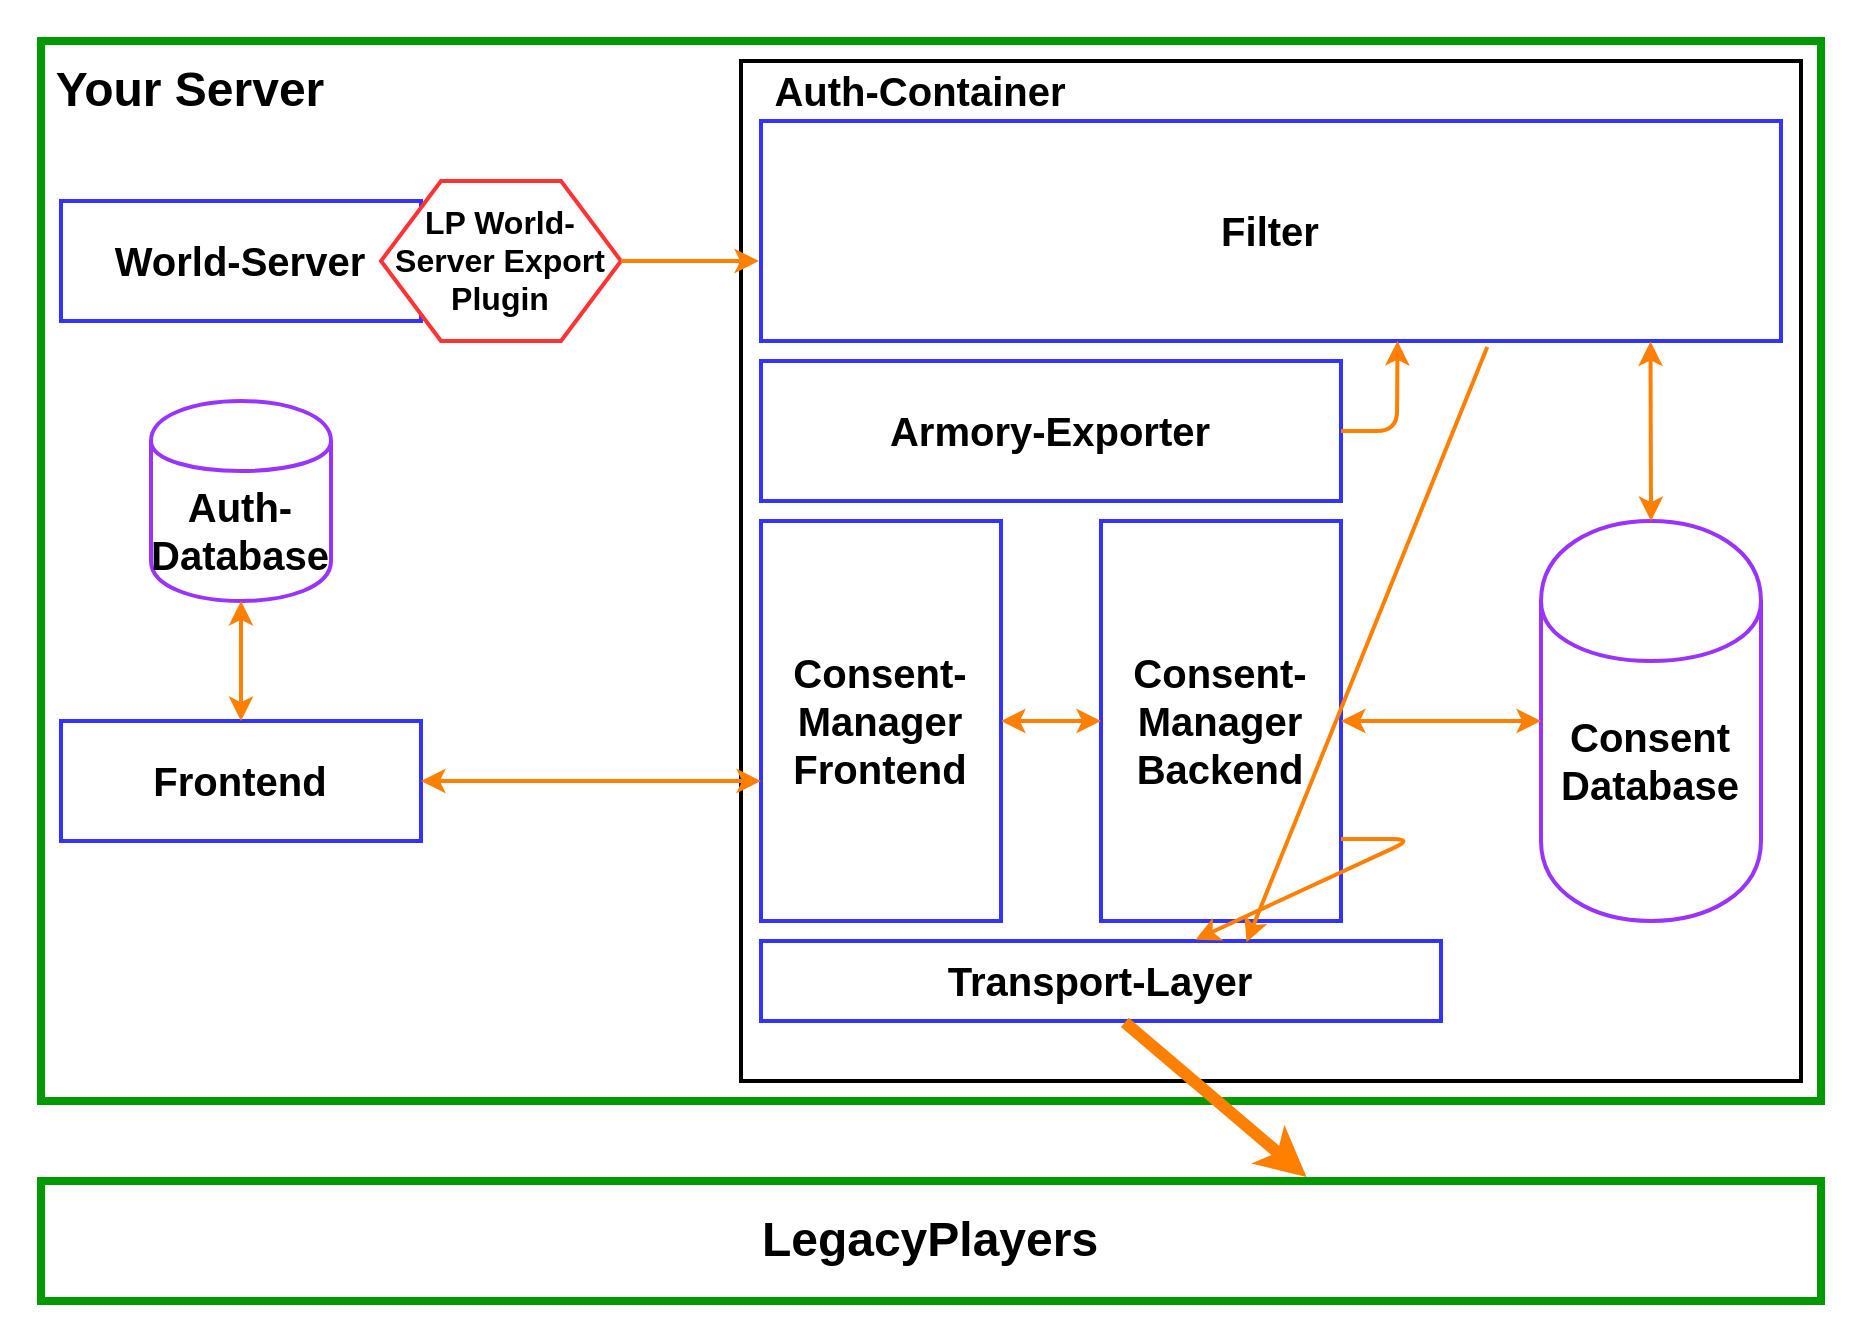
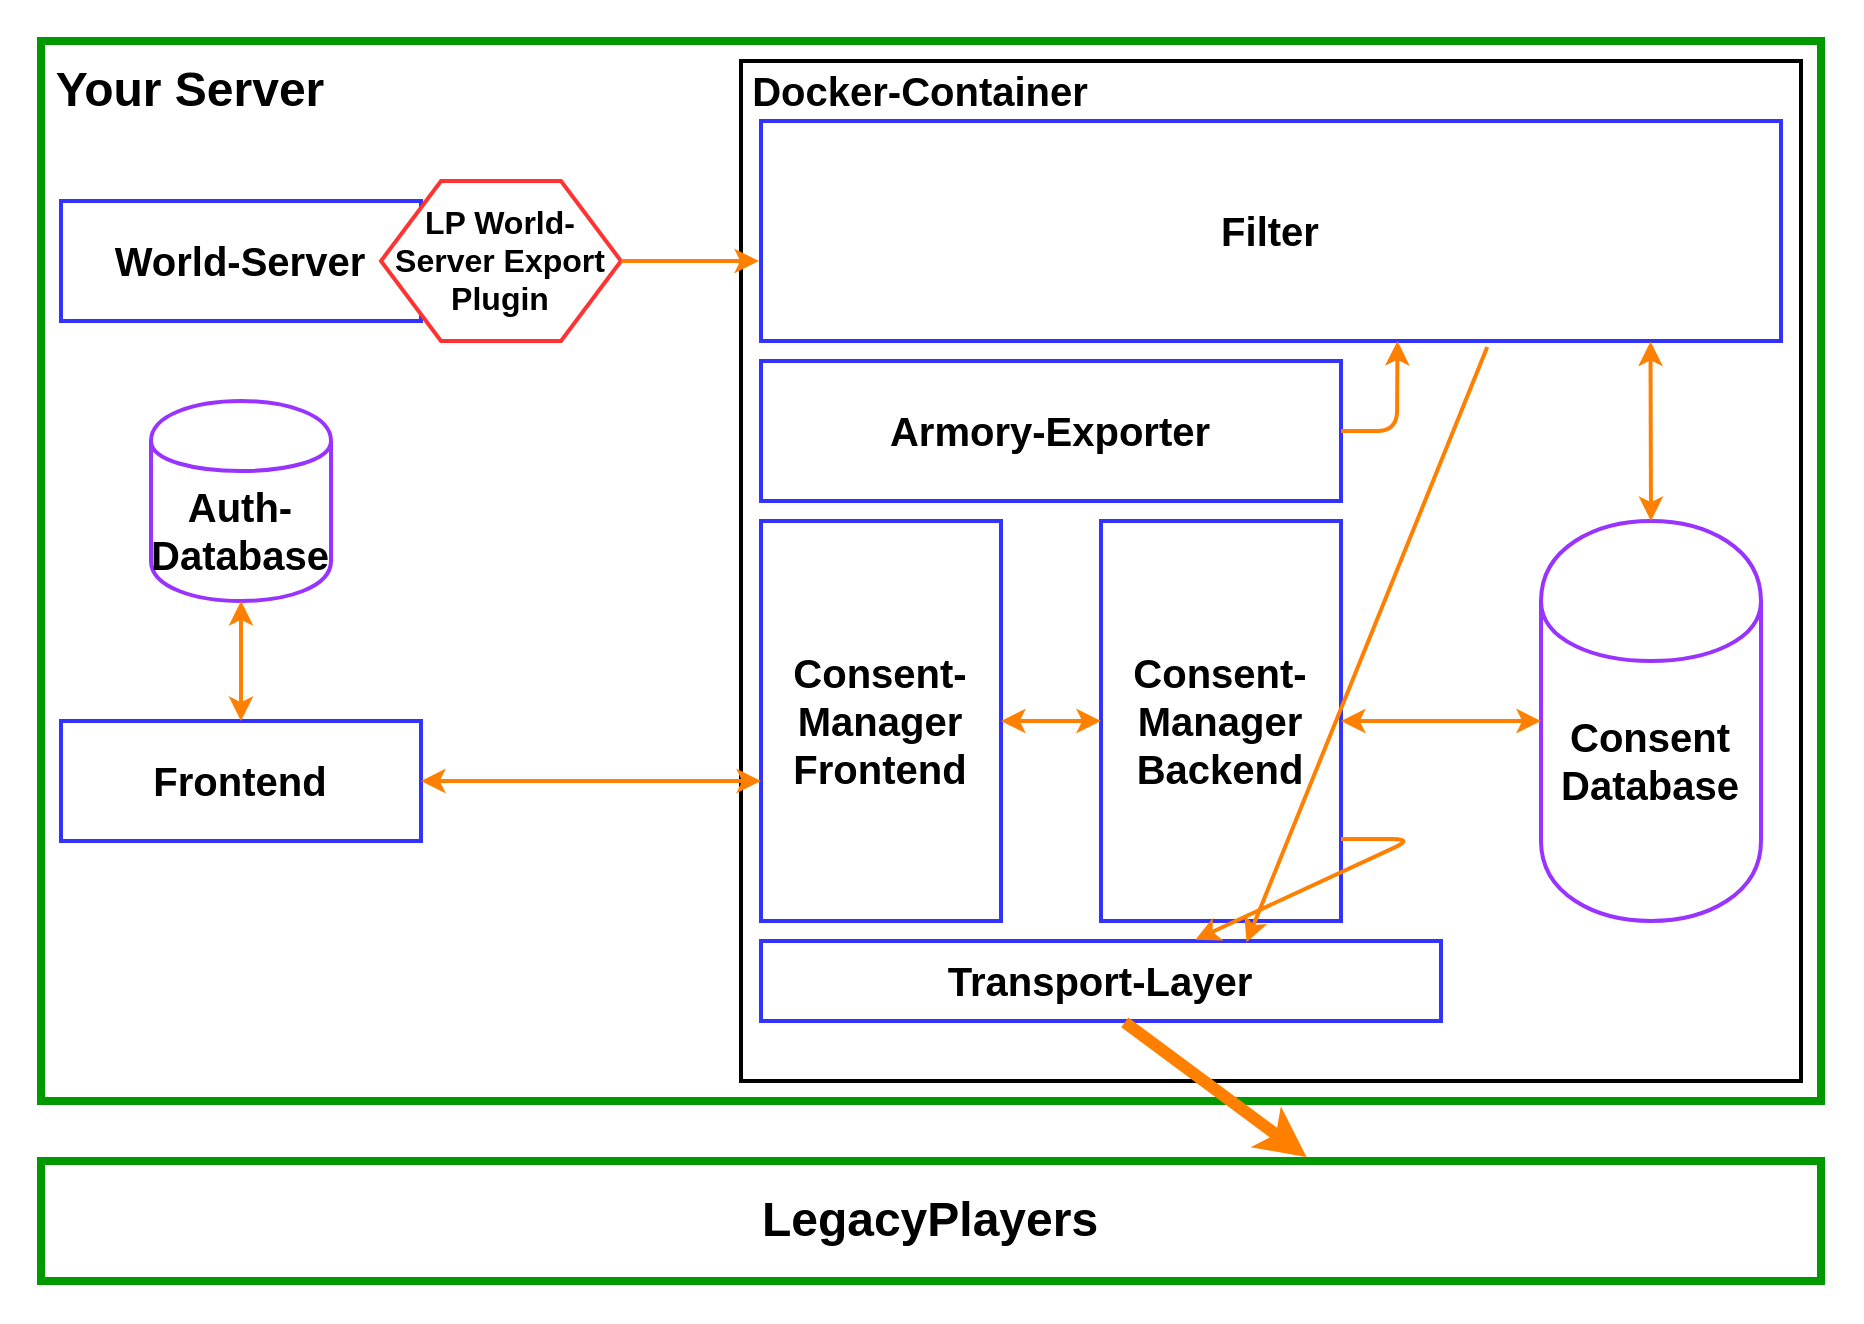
  <mxCell id="0" />
  <mxCell id="1" parent="0" />
  <mxCell id="2" value="" style="rounded=0;whiteSpace=wrap;html=1;strokeColor=#009900;strokeWidth=4;fillColor=#ffffff;" vertex="1" parent="1"><mxGeometry x="20" y="20" width="890" height="530" as="geometry" /></mxCell>
  <mxCell id="3" value="&lt;b&gt;&lt;font style=&quot;font-size: 20px&quot;&gt;World-Server&lt;/font&gt;&lt;/b&gt;" style="rounded=0;whiteSpace=wrap;html=1;strokeColor=#3333FF;strokeWidth=2;" vertex="1" parent="1"><mxGeometry x="30" y="100" width="180" height="60" as="geometry" /></mxCell>
  <mxCell id="4" value="&lt;font style=&quot;font-size: 16px&quot;&gt;&lt;b&gt;LP World-Server Export Plugin&lt;br&gt;&lt;/b&gt;&lt;/font&gt;" style="shape=hexagon;perimeter=hexagonPerimeter2;whiteSpace=wrap;html=1;strokeColor=#FF3333;strokeWidth=2;" vertex="1" parent="1"><mxGeometry x="190" y="90" width="120" height="80" as="geometry" /></mxCell>
  <mxCell id="5" value="&lt;font style=&quot;font-size: 20px&quot;&gt;&lt;b&gt;Frontend&lt;/b&gt;&lt;/font&gt;" style="rounded=0;whiteSpace=wrap;html=1;strokeColor=#3333FF;strokeWidth=2;" vertex="1" parent="1"><mxGeometry x="30" y="360" width="180" height="60" as="geometry" /></mxCell>
  <mxCell id="6" value="&lt;font style=&quot;font-size: 20px&quot;&gt;&lt;b&gt;Auth-Database&lt;/b&gt;&lt;/font&gt;" style="shape=cylinder;whiteSpace=wrap;html=1;boundedLbl=1;backgroundOutline=1;strokeColor=#9933FF;strokeWidth=2;" vertex="1" parent="1"><mxGeometry x="75" y="200" width="90" height="100" as="geometry" /></mxCell>
  <mxCell id="7" value="" style="endArrow=classic;startArrow=classic;html=1;entryX=0.5;entryY=1;entryDx=0;entryDy=0;strokeColor=#FF8000;strokeWidth=2;" edge="1" parent="1" source="5" target="6"><mxGeometry width="50" height="50" relative="1" as="geometry"><mxPoint x="30" y="490" as="sourcePoint" /><mxPoint x="80" y="440" as="targetPoint" /></mxGeometry></mxCell>
  <mxCell id="8" value="" style="rounded=0;whiteSpace=wrap;html=1;fillColor=none;align=left;strokeColor=#000000;strokeWidth=2;" vertex="1" parent="1"><mxGeometry x="370" y="30" width="530" height="510" as="geometry" /></mxCell>
- <mxCell id="9" value="&lt;font style=&quot;font-size: 20px&quot;&gt;&lt;b&gt;Auth-Container&lt;br&gt;&lt;/b&gt;&lt;/font&gt;" style="text;html=1;strokeColor=none;fillColor=none;align=center;verticalAlign=middle;whiteSpace=wrap;rounded=0;" vertex="1" parent="1"><mxGeometry x="370" y="30" width="180" height="30" as="geometry" /></mxCell>
+ <mxCell id="9" value="&lt;font style=&quot;font-size: 20px&quot;&gt;&lt;b&gt;Docker-Container&lt;br&gt;&lt;/b&gt;&lt;/font&gt;" style="text;html=1;strokeColor=none;fillColor=none;align=center;verticalAlign=middle;whiteSpace=wrap;rounded=0;" vertex="1" parent="1"><mxGeometry x="370" y="30" width="180" height="30" as="geometry" /></mxCell>
  <mxCell id="10" value="&lt;font style=&quot;font-size: 20px&quot;&gt;&lt;b&gt;Transport-Layer&lt;/b&gt;&lt;/font&gt;" style="rounded=0;whiteSpace=wrap;html=1;strokeColor=#3333FF;strokeWidth=2;fillColor=#ffffff;" vertex="1" parent="1"><mxGeometry x="380" y="470" width="340" height="40" as="geometry" /></mxCell>
  <mxCell id="11" value="&lt;font style=&quot;font-size: 20px&quot;&gt;&lt;b&gt;Consent-Manager Frontend&lt;br&gt;&lt;/b&gt;&lt;/font&gt;" style="rounded=0;whiteSpace=wrap;html=1;strokeColor=#3333FF;strokeWidth=2;fillColor=#ffffff;" vertex="1" parent="1"><mxGeometry x="380" y="260" width="120" height="200" as="geometry" /></mxCell>
  <mxCell id="12" value="&lt;font style=&quot;font-size: 20px&quot;&gt;&lt;b&gt;Filter&lt;/b&gt;&lt;/font&gt;" style="rounded=0;whiteSpace=wrap;html=1;strokeColor=#3333FF;strokeWidth=2;fillColor=#ffffff;" vertex="1" parent="1"><mxGeometry x="380" y="60" width="510" height="110" as="geometry" /></mxCell>
  <mxCell id="13" value="&lt;div style=&quot;font-size: 20px&quot;&gt;&lt;font style=&quot;font-size: 20px&quot;&gt;&lt;b&gt;Armory-Exporter&lt;/b&gt;&lt;/font&gt;&lt;/div&gt;" style="rounded=0;whiteSpace=wrap;html=1;strokeColor=#3333FF;strokeWidth=2;fillColor=#ffffff;" vertex="1" parent="1"><mxGeometry x="380" y="180" width="290" height="70" as="geometry" /></mxCell>
  <mxCell id="14" value="&lt;font style=&quot;font-size: 20px&quot;&gt;&lt;b&gt;Consent Database&lt;br&gt;&lt;/b&gt;&lt;/font&gt;" style="shape=cylinder;whiteSpace=wrap;html=1;boundedLbl=1;backgroundOutline=1;strokeColor=#9933FF;strokeWidth=2;fillColor=#ffffff;" vertex="1" parent="1"><mxGeometry x="770" y="260" width="110" height="200" as="geometry" /></mxCell>
  <mxCell id="15" value="&lt;font style=&quot;font-size: 20px&quot;&gt;&lt;b&gt;Consent-Manager Backend&lt;br&gt;&lt;/b&gt;&lt;/font&gt;" style="rounded=0;whiteSpace=wrap;html=1;strokeColor=#3333FF;strokeWidth=2;fillColor=#ffffff;" vertex="1" parent="1"><mxGeometry x="550" y="260" width="120" height="200" as="geometry" /></mxCell>
  <mxCell id="16" value="" style="endArrow=classic;startArrow=classic;html=1;entryX=1;entryY=0.5;entryDx=0;entryDy=0;exitX=0;exitY=0.65;exitDx=0;exitDy=0;exitPerimeter=0;strokeColor=#FF8000;strokeWidth=2;" edge="1" parent="1" source="11" target="5"><mxGeometry width="50" height="50" relative="1" as="geometry"><mxPoint x="30" y="610" as="sourcePoint" /><mxPoint x="80" y="560" as="targetPoint" /></mxGeometry></mxCell>
  <mxCell id="17" value="" style="endArrow=classic;startArrow=classic;html=1;entryX=0;entryY=0.5;entryDx=0;entryDy=0;exitX=1;exitY=0.5;exitDx=0;exitDy=0;strokeWidth=2;strokeColor=#FF8000;" edge="1" parent="1" source="11" target="15"><mxGeometry width="50" height="50" relative="1" as="geometry"><mxPoint x="30" y="610" as="sourcePoint" /><mxPoint x="80" y="560" as="targetPoint" /></mxGeometry></mxCell>
  <mxCell id="18" value="" style="endArrow=classic;html=1;exitX=1;exitY=0.5;exitDx=0;exitDy=0;entryX=0.624;entryY=1;entryDx=0;entryDy=0;entryPerimeter=0;strokeColor=#FF8000;strokeWidth=2;" edge="1" parent="1" source="13" target="12"><mxGeometry width="50" height="50" relative="1" as="geometry"><mxPoint x="30" y="610" as="sourcePoint" /><mxPoint x="80" y="560" as="targetPoint" /><Array as="points"><mxPoint x="698" y="215" /></Array></mxGeometry></mxCell>
  <mxCell id="19" value="" style="endArrow=classic;html=1;strokeColor=#FF8000;strokeWidth=2;exitX=0.712;exitY=1.027;exitDx=0;exitDy=0;entryX=0.714;entryY=0.017;entryDx=0;entryDy=0;exitPerimeter=0;entryPerimeter=0;" edge="1" parent="1" source="12" target="10"><mxGeometry width="50" height="50" relative="1" as="geometry"><mxPoint x="30" y="610" as="sourcePoint" /><mxPoint x="80" y="560" as="targetPoint" /></mxGeometry></mxCell>
  <mxCell id="20" value="" style="endArrow=classic;startArrow=classic;html=1;strokeColor=#FF8000;strokeWidth=2;entryX=1;entryY=0.5;entryDx=0;entryDy=0;" edge="1" parent="1" target="15"><mxGeometry width="50" height="50" relative="1" as="geometry"><mxPoint x="770" y="360" as="sourcePoint" /><mxPoint x="80" y="560" as="targetPoint" /></mxGeometry></mxCell>
  <mxCell id="21" value="" style="endArrow=classic;startArrow=classic;html=1;strokeColor=#FF8000;strokeWidth=2;entryX=0.5;entryY=0;entryDx=0;entryDy=0;exitX=0.858;exitY=0.275;exitDx=0;exitDy=0;exitPerimeter=0;" edge="1" parent="1" source="8" target="14"><mxGeometry width="50" height="50" relative="1" as="geometry"><mxPoint x="30" y="610" as="sourcePoint" /><mxPoint x="80" y="560" as="targetPoint" /></mxGeometry></mxCell>
  <mxCell id="22" value="" style="endArrow=classic;html=1;strokeColor=#FF8000;strokeWidth=2;exitX=1;exitY=0.795;exitDx=0;exitDy=0;exitPerimeter=0;entryX=0.639;entryY=-0.017;entryDx=0;entryDy=0;entryPerimeter=0;" edge="1" parent="1" source="15" target="10"><mxGeometry width="50" height="50" relative="1" as="geometry"><mxPoint x="30" y="610" as="sourcePoint" /><mxPoint x="80" y="560" as="targetPoint" /><Array as="points"><mxPoint x="706" y="419" /></Array></mxGeometry></mxCell>
  <mxCell id="23" value="&lt;div align=&quot;center&quot;&gt;&lt;font style=&quot;font-size: 24px&quot;&gt;&lt;b&gt;Your Server&lt;/b&gt;&lt;/font&gt;&lt;br&gt;&lt;/div&gt;" style="text;html=1;strokeColor=none;fillColor=none;align=center;verticalAlign=middle;whiteSpace=wrap;rounded=0;" vertex="1" parent="1"><mxGeometry x="20" y="20" width="150" height="50" as="geometry" /></mxCell>
- <mxCell id="24" value="&lt;font style=&quot;font-size: 24px&quot;&gt;&lt;b&gt;LegacyPlayers&lt;/b&gt;&lt;/font&gt;" style="rounded=0;whiteSpace=wrap;html=1;strokeColor=#009900;strokeWidth=4;fillColor=#ffffff;" vertex="1" parent="1"><mxGeometry x="20" y="590" width="890" height="60" as="geometry" /></mxCell>
+ <mxCell id="24" value="&lt;font style=&quot;font-size: 24px&quot;&gt;&lt;b&gt;LegacyPlayers&lt;/b&gt;&lt;/font&gt;" style="rounded=0;whiteSpace=wrap;html=1;strokeColor=#009900;strokeWidth=4;fillColor=#ffffff;" vertex="1" parent="1"><mxGeometry x="20" y="580" width="890" height="60" as="geometry" /></mxCell>
  <mxCell id="25" value="" style="endArrow=classic;html=1;strokeColor=#FF8000;strokeWidth=6;exitX=0.535;exitY=1.017;exitDx=0;exitDy=0;exitPerimeter=0;entryX=0.711;entryY=-0.033;entryDx=0;entryDy=0;entryPerimeter=0;" edge="1" parent="1" source="10" target="24"><mxGeometry width="50" height="50" relative="1" as="geometry"><mxPoint x="20" y="710" as="sourcePoint" /><mxPoint x="70" y="660" as="targetPoint" /></mxGeometry></mxCell>
  <mxCell id="26" value="" style="endArrow=classic;html=1;strokeColor=#FF8000;strokeWidth=2;exitX=1;exitY=0.5;exitDx=0;exitDy=0;" edge="1" parent="1" source="4"><mxGeometry width="50" height="50" relative="1" as="geometry"><mxPoint x="20" y="710" as="sourcePoint" /><mxPoint x="379" y="130" as="targetPoint" /></mxGeometry></mxCell>
